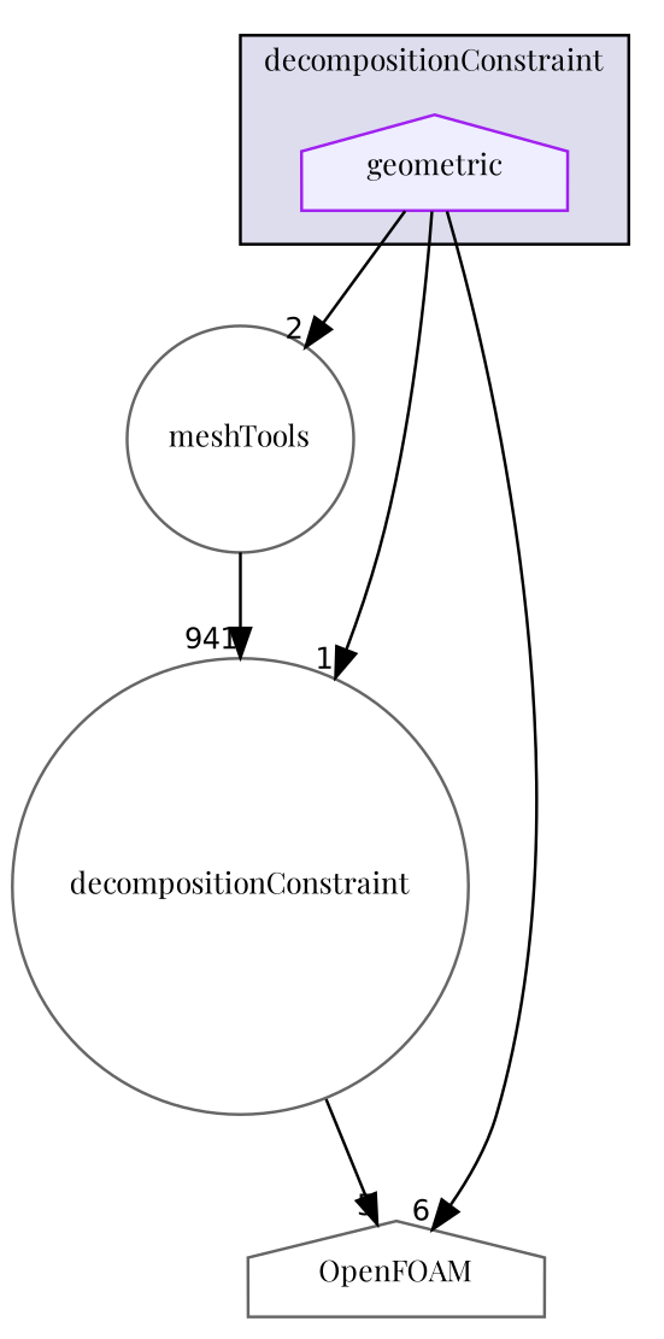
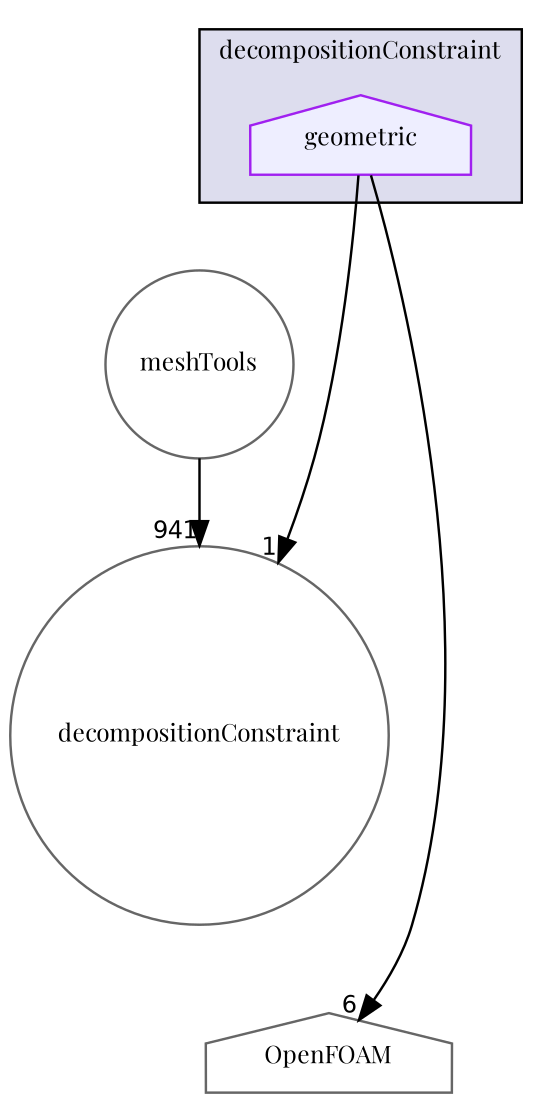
  digraph {
    compound=true
    fontname="Playfair Display"
    node [color=gray40 fontname="Playfair Display" fontsize=10 shape=house]
    edge [fontname="Playfair Display" labeldistance=1.5 labelfontname=Helvetica labelfontsize=10]
    n1 [color=purple fillcolor="#eeeeff" label=geometric pencolor=black style=filled]
    n2 [label=meshTools shape=circle]
    n3 [label=decompositionConstraint shape=circle]
    n4 [label=OpenFOAM]
    subgraph cluster_1 {
      bgcolor="#ddddee"
      fontsize=10
      label=decompositionConstraint
      pencolor=black
      n1
    }
-   n1 -> n2 [headlabel=2]
    n1 -> n3 [headlabel=1]
    n1 -> n4 [headlabel=6]
    n2 -> n3 [headlabel=941]
-   n3 -> n4 [headlabel=5]
  }
